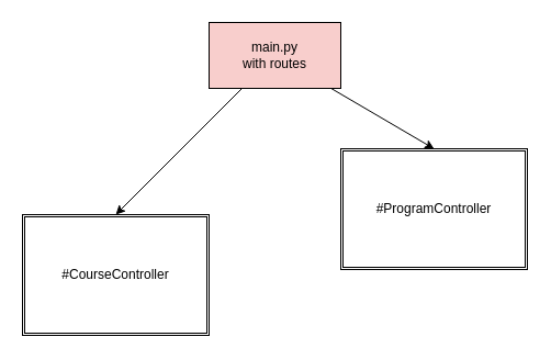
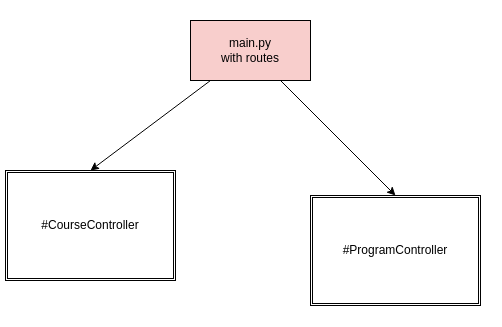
  <mxCell id="0" />
  <mxCell id="1" parent="0" />
  <mxCell id="2" style="edgeStyle=none;html=1;entryX=0.5;entryY=0;entryDx=0;entryDy=0;" parent="1" source="4" target="6" edge="1"><mxGeometry relative="1" as="geometry" /></mxCell>
  <mxCell id="3" style="edgeStyle=none;html=1;entryX=0.5;entryY=0;entryDx=0;entryDy=0;" parent="1" source="4" target="5" edge="1"><mxGeometry relative="1" as="geometry" /></mxCell>
  <mxCell id="4" value="main.py&lt;br&gt;with routes" style="rounded=0;whiteSpace=wrap;html=1;fillColor=#f8cecc;" parent="1" vertex="1"><mxGeometry x="190" y="20" width="120" height="60" as="geometry" /></mxCell>
- <mxCell id="5" value="#ProgramController" style="shape=ext;double=1;rounded=0;whiteSpace=wrap;html=1;" parent="1" vertex="1"><mxGeometry x="310" y="135" width="170" height="110" as="geometry" /></mxCell>
- <mxCell id="6" value="#CourseController" style="shape=ext;double=1;rounded=0;whiteSpace=wrap;html=1;" parent="1" vertex="1"><mxGeometry x="20" y="195" width="170" height="110" as="geometry" /></mxCell>
+ <mxCell id="5" value="#ProgramController" style="shape=ext;double=1;rounded=0;whiteSpace=wrap;html=1;" parent="1" vertex="1"><mxGeometry x="310" y="195" width="170" height="110" as="geometry" /></mxCell>
+ <mxCell id="6" value="#CourseController" style="shape=ext;double=1;rounded=0;whiteSpace=wrap;html=1;" parent="1" vertex="1"><mxGeometry x="5" y="170" width="170" height="110" as="geometry" /></mxCell>
